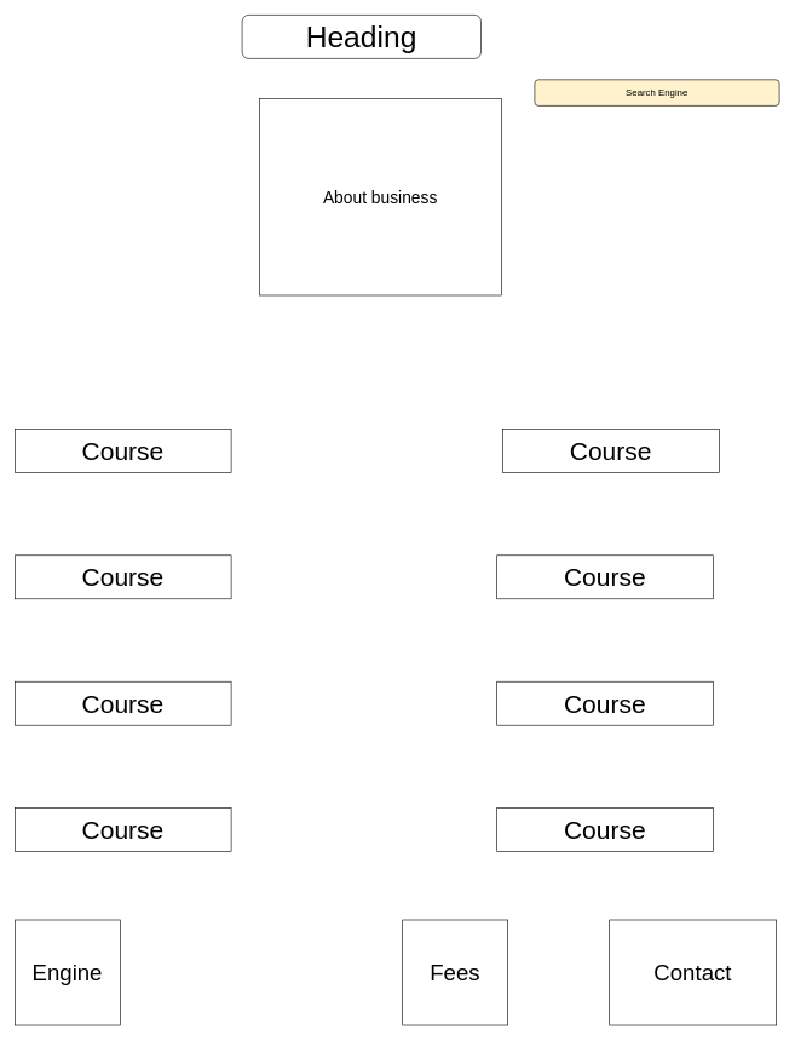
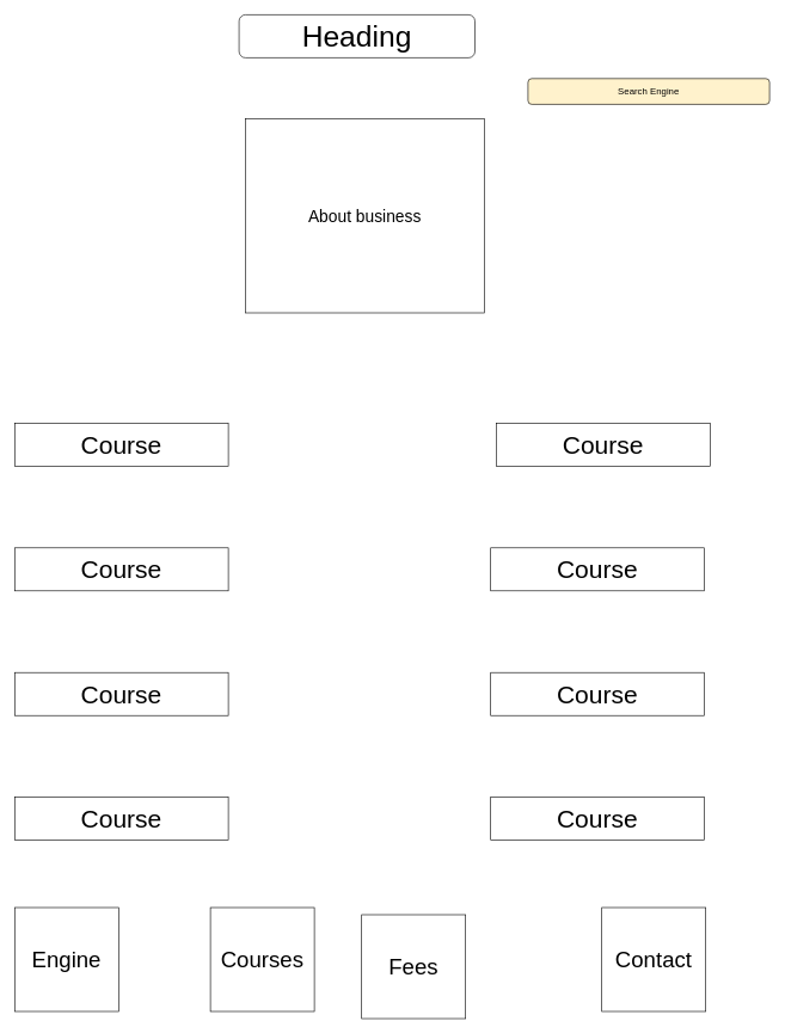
  <mxCell id="0" />
  <mxCell id="1" parent="0" />
  <mxCell id="2" value="&lt;span style=&quot;font-size: 41px;&quot;&gt;Heading&lt;/span&gt;" style="rounded=1;whiteSpace=wrap;html=1;" parent="1" vertex="1"><mxGeometry x="333" y="20" width="329" height="60" as="geometry" /></mxCell>
  <mxCell id="3" value="&lt;font style=&quot;font-size: 13px;&quot;&gt;Search Engine&lt;/font&gt;" style="rounded=1;whiteSpace=wrap;html=1;fillColor=#fff2cc;" parent="1" vertex="1"><mxGeometry x="736" y="109" width="337" height="36" as="geometry" /></mxCell>
- <mxCell id="4" value="&lt;font style=&quot;font-size: 23px;&quot;&gt;About business&lt;/font&gt;" style="rounded=0;whiteSpace=wrap;html=1;" parent="1" vertex="1"><mxGeometry x="357" y="135" width="333" height="271" as="geometry" /></mxCell>
+ <mxCell id="4" value="&lt;font style=&quot;font-size: 23px;&quot;&gt;About business&lt;/font&gt;" style="rounded=0;whiteSpace=wrap;html=1;" parent="1" vertex="1"><mxGeometry x="342" y="165" width="333" height="271" as="geometry" /></mxCell>
  <mxCell id="5" value="&lt;font style=&quot;font-size: 35px;&quot;&gt;Course&lt;/font&gt;" style="rounded=0;whiteSpace=wrap;html=1;" parent="1" vertex="1"><mxGeometry x="20" y="590" width="298" height="60" as="geometry" /></mxCell>
  <mxCell id="6" value="&lt;font style=&quot;font-size: 35px;&quot;&gt;Course&lt;/font&gt;" style="rounded=0;whiteSpace=wrap;html=1;" parent="1" vertex="1"><mxGeometry x="684" y="764" width="298" height="60" as="geometry" /></mxCell>
  <mxCell id="7" value="&lt;font style=&quot;font-size: 35px;&quot;&gt;Course&lt;/font&gt;" style="rounded=0;whiteSpace=wrap;html=1;" parent="1" vertex="1"><mxGeometry x="692" y="590" width="298" height="60" as="geometry" /></mxCell>
  <mxCell id="8" value="&lt;font style=&quot;font-size: 35px;&quot;&gt;Course&lt;/font&gt;" style="rounded=0;whiteSpace=wrap;html=1;" parent="1" vertex="1"><mxGeometry x="20" y="1112" width="298" height="60" as="geometry" /></mxCell>
  <mxCell id="9" value="&lt;font style=&quot;font-size: 35px;&quot;&gt;Course&lt;/font&gt;" style="rounded=0;whiteSpace=wrap;html=1;" parent="1" vertex="1"><mxGeometry x="684" y="938" width="298" height="60" as="geometry" /></mxCell>
  <mxCell id="10" value="&lt;font style=&quot;font-size: 35px;&quot;&gt;Course&lt;/font&gt;" style="rounded=0;whiteSpace=wrap;html=1;" parent="1" vertex="1"><mxGeometry x="684" y="1112" width="298" height="60" as="geometry" /></mxCell>
  <mxCell id="11" value="&lt;font style=&quot;font-size: 35px;&quot;&gt;Course&lt;/font&gt;" style="rounded=0;whiteSpace=wrap;html=1;" parent="1" vertex="1"><mxGeometry x="20" y="938" width="298" height="60" as="geometry" /></mxCell>
  <mxCell id="12" value="&lt;font style=&quot;font-size: 35px;&quot;&gt;Course&lt;/font&gt;" style="rounded=0;whiteSpace=wrap;html=1;" parent="1" vertex="1"><mxGeometry x="20" y="764" width="298" height="60" as="geometry" /></mxCell>
- <mxCell id="14" value="&lt;font style=&quot;font-size: 31px;&quot;&gt;Fees&lt;/font&gt;" style="whiteSpace=wrap;html=1;aspect=fixed;" parent="1" vertex="1"><mxGeometry x="554" y="1266" width="145" height="145" as="geometry" /></mxCell>
- <mxCell id="15" value="&lt;font style=&quot;font-size: 31px;&quot;&gt;Contact&lt;/font&gt;" style="whiteSpace=wrap;html=1;aspect=fixed;" parent="1" vertex="1"><mxGeometry x="839" y="1266" width="230" height="145" as="geometry" /></mxCell>
+ <mxCell id="13" value="&lt;font style=&quot;font-size: 31px;&quot;&gt;Courses&lt;/font&gt;" style="whiteSpace=wrap;html=1;aspect=fixed;" parent="1" vertex="1"><mxGeometry x="293" y="1266" width="145" height="145" as="geometry" /></mxCell>
+ <mxCell id="14" value="&lt;font style=&quot;font-size: 31px;&quot;&gt;Fees&lt;/font&gt;" style="whiteSpace=wrap;html=1;aspect=fixed;" parent="1" vertex="1"><mxGeometry x="504" y="1276" width="145" height="145" as="geometry" /></mxCell>
+ <mxCell id="15" value="&lt;font style=&quot;font-size: 31px;&quot;&gt;Contact&lt;/font&gt;" style="whiteSpace=wrap;html=1;aspect=fixed;" parent="1" vertex="1"><mxGeometry x="839" y="1266" width="145" height="145" as="geometry" /></mxCell>
  <mxCell id="16" value="&lt;font style=&quot;font-size: 31px;&quot;&gt;Engine&lt;/font&gt;" style="whiteSpace=wrap;html=1;aspect=fixed;" parent="1" vertex="1"><mxGeometry x="20" y="1266" width="145" height="145" as="geometry" /></mxCell>
